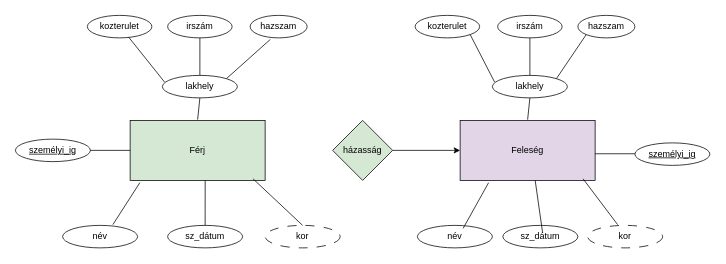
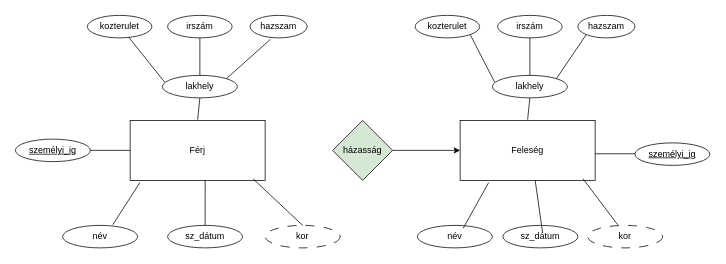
  <mxCell id="0" />
  <mxCell id="1" parent="0" />
- <mxCell id="2" value="Férj" style="rounded=0;whiteSpace=wrap;html=1;fillColor=#d5e8d4;" vertex="1" parent="1"><mxGeometry x="173" y="160" width="180" height="80" as="geometry" /></mxCell>
+ <mxCell id="2" value="Férj" style="rounded=0;whiteSpace=wrap;html=1;" vertex="1" parent="1"><mxGeometry x="173" y="160" width="180" height="80" as="geometry" /></mxCell>
  <mxCell id="3" value="házasság" style="rhombus;whiteSpace=wrap;html=1;fillColor=#d5e8d4;" vertex="1" parent="1"><mxGeometry x="443" y="160" width="80" height="80" as="geometry" /></mxCell>
  <mxCell id="4" value="" style="endArrow=classic;html=1;rounded=0;entryX=0;entryY=0.5;entryDx=0;entryDy=0;" edge="1" parent="1"><mxGeometry width="50" height="50" relative="1" as="geometry"><mxPoint x="523" y="200" as="sourcePoint" /><mxPoint x="613" y="200" as="targetPoint" /></mxGeometry></mxCell>
  <mxCell id="5" value="név" style="ellipse;whiteSpace=wrap;html=1;" vertex="1" parent="1"><mxGeometry y="300" width="100" height="30" as="geometry" x="83" /></mxCell>
  <mxCell id="6" value="sz_dátum" style="ellipse;whiteSpace=wrap;html=1;" vertex="1" parent="1"><mxGeometry x="223" y="300" width="100" height="30" as="geometry" /></mxCell>
  <mxCell id="7" value="kor" style="ellipse;whiteSpace=wrap;html=1;dashed=1;dashPattern=12 12;" vertex="1" parent="1"><mxGeometry x="353" y="300" width="100" height="30" as="geometry" /></mxCell>
  <mxCell id="8" value="&lt;u&gt;személyi_ig&lt;/u&gt;" style="ellipse;whiteSpace=wrap;html=1;" vertex="1" parent="1"><mxGeometry x="20" y="185" width="100" height="30" as="geometry" /></mxCell>
  <mxCell id="9" value="lakhely" style="ellipse;whiteSpace=wrap;html=1;" vertex="1" parent="1"><mxGeometry x="216" y="100" width="100" height="30" as="geometry" /></mxCell>
  <mxCell id="10" value="irszám" style="ellipse;whiteSpace=wrap;html=1;" vertex="1" parent="1"><mxGeometry x="223" y="20" width="86" height="30" as="geometry" /></mxCell>
  <mxCell id="11" value="kozterulet" style="ellipse;whiteSpace=wrap;html=1;" vertex="1" parent="1"><mxGeometry x="116" y="20" width="86" height="30" as="geometry" /></mxCell>
  <mxCell id="12" value="hazszam" style="ellipse;whiteSpace=wrap;html=1;" vertex="1" parent="1"><mxGeometry x="333" y="20" width="76" height="30" as="geometry" /></mxCell>
  <mxCell id="13" value="" style="endArrow=none;html=1;rounded=0;entryX=0.556;entryY=1;entryDx=0;entryDy=0;entryPerimeter=0;exitX=0.5;exitY=0;exitDx=0;exitDy=0;" edge="1" parent="1" target="2" source="6"><mxGeometry width="50" height="50" relative="1" as="geometry"><mxPoint x="283" y="310" as="sourcePoint" /><mxPoint x="333" y="260" as="targetPoint" /></mxGeometry></mxCell>
  <mxCell id="14" value="" style="endArrow=none;html=1;rounded=0;entryX=0.911;entryY=0.975;entryDx=0;entryDy=0;entryPerimeter=0;exitX=0.5;exitY=0;exitDx=0;exitDy=0;" edge="1" parent="1" target="2" source="7"><mxGeometry width="50" height="50" relative="1" as="geometry"><mxPoint x="403" y="280" as="sourcePoint" /><mxPoint x="453" y="230" as="targetPoint" /></mxGeometry></mxCell>
  <mxCell id="15" value="" style="endArrow=none;html=1;rounded=0;entryX=0.5;entryY=1;entryDx=0;entryDy=0;" edge="1" parent="1" target="9"><mxGeometry width="50" height="50" relative="1" as="geometry"><mxPoint x="263" y="159" as="sourcePoint" /><mxPoint x="313" y="110" as="targetPoint" /></mxGeometry></mxCell>
  <mxCell id="16" value="" style="endArrow=none;html=1;rounded=0;entryX=0.03;entryY=0.3;entryDx=0;entryDy=0;entryPerimeter=0;exitX=0.64;exitY=0.967;exitDx=0;exitDy=0;exitPerimeter=0;" edge="1" parent="1" target="9" source="11"><mxGeometry width="50" height="50" relative="1" as="geometry"><mxPoint x="183" y="80" as="sourcePoint" /><mxPoint x="233" y="30" as="targetPoint" /></mxGeometry></mxCell>
  <mxCell id="17" value="" style="endArrow=none;html=1;rounded=0;exitX=0.5;exitY=0;exitDx=0;exitDy=0;entryX=0.5;entryY=1;entryDx=0;entryDy=0;" edge="1" parent="1" source="9" target="10"><mxGeometry width="50" height="50" relative="1" as="geometry"><mxPoint x="223" y="100" as="sourcePoint" /><mxPoint x="273" y="50" as="targetPoint" /></mxGeometry></mxCell>
  <mxCell id="18" value="" style="endArrow=none;html=1;rounded=0;exitX=1;exitY=0;exitDx=0;exitDy=0;entryX=0.355;entryY=1.067;entryDx=0;entryDy=0;entryPerimeter=0;" edge="1" parent="1" source="9" target="12"><mxGeometry width="50" height="50" relative="1" as="geometry"><mxPoint x="313" y="120" as="sourcePoint" /><mxPoint x="363" y="70" as="targetPoint" /></mxGeometry></mxCell>
- <mxCell id="19" value="Feleség" style="rounded=0;whiteSpace=wrap;html=1;fillColor=#e1d5e7;" vertex="1" parent="1"><mxGeometry x="613" y="160" width="180" height="80" as="geometry" /></mxCell>
+ <mxCell id="19" value="Feleség" style="rounded=0;whiteSpace=wrap;html=1;" vertex="1" parent="1"><mxGeometry x="613" y="160" width="180" height="80" as="geometry" /></mxCell>
  <mxCell id="20" value="név" style="ellipse;whiteSpace=wrap;html=1;" vertex="1" parent="1"><mxGeometry x="556" y="300" width="100" height="30" as="geometry" /></mxCell>
  <mxCell id="21" value="sz_dátum" style="ellipse;whiteSpace=wrap;html=1;" vertex="1" parent="1"><mxGeometry x="670" y="300" width="100" height="30" as="geometry" /></mxCell>
  <mxCell id="22" value="kor" style="ellipse;whiteSpace=wrap;html=1;dashed=1;dashPattern=12 12;" vertex="1" parent="1"><mxGeometry x="783" y="300" width="100" height="30" as="geometry" /></mxCell>
  <mxCell id="23" value="&lt;u&gt;személyi_ig&lt;/u&gt;" style="ellipse;whiteSpace=wrap;html=1;" vertex="1" parent="1"><mxGeometry x="846" y="190" width="100" height="30" as="geometry" /></mxCell>
  <mxCell id="24" value="lakhely" style="ellipse;whiteSpace=wrap;html=1;" vertex="1" parent="1"><mxGeometry x="656" y="100" width="100" height="30" as="geometry" /></mxCell>
  <mxCell id="25" value="irszám" style="ellipse;whiteSpace=wrap;html=1;" vertex="1" parent="1"><mxGeometry x="663" y="20" width="86" height="30" as="geometry" /></mxCell>
  <mxCell id="26" value="kozterulet" style="ellipse;whiteSpace=wrap;html=1;" vertex="1" parent="1"><mxGeometry x="553" y="20" width="86" height="30" as="geometry" /></mxCell>
  <mxCell id="27" value="hazszam" style="ellipse;whiteSpace=wrap;html=1;" vertex="1" parent="1"><mxGeometry x="770" y="20" width="76" height="30" as="geometry" /></mxCell>
  <mxCell id="28" value="" style="endArrow=none;html=1;rounded=0;entryX=0.211;entryY=1.038;entryDx=0;entryDy=0;entryPerimeter=0;exitX=0.61;exitY=0.133;exitDx=0;exitDy=0;exitPerimeter=0;" edge="1" parent="1" source="20" target="19"><mxGeometry width="50" height="50" relative="1" as="geometry"><mxPoint x="623" y="290" as="sourcePoint" /><mxPoint x="673" y="240" as="targetPoint" /></mxGeometry></mxCell>
  <mxCell id="29" value="" style="endArrow=none;html=1;rounded=0;entryX=0.556;entryY=1;entryDx=0;entryDy=0;entryPerimeter=0;" edge="1" parent="1" target="19"><mxGeometry width="50" height="50" relative="1" as="geometry"><mxPoint x="723" y="310" as="sourcePoint" /><mxPoint x="773" y="260" as="targetPoint" /></mxGeometry></mxCell>
  <mxCell id="30" value="" style="endArrow=none;html=1;rounded=0;entryX=0.911;entryY=0.975;entryDx=0;entryDy=0;entryPerimeter=0;exitX=0.4;exitY=-0.033;exitDx=0;exitDy=0;exitPerimeter=0;" edge="1" parent="1" target="19" source="22"><mxGeometry width="50" height="50" relative="1" as="geometry"><mxPoint x="843" y="290" as="sourcePoint" /><mxPoint x="893" y="240" as="targetPoint" /></mxGeometry></mxCell>
  <mxCell id="31" value="" style="endArrow=none;html=1;rounded=0;entryX=0.5;entryY=1;entryDx=0;entryDy=0;" edge="1" parent="1" target="24"><mxGeometry width="50" height="50" relative="1" as="geometry"><mxPoint x="703" y="159" as="sourcePoint" /><mxPoint x="753" y="110" as="targetPoint" /></mxGeometry></mxCell>
  <mxCell id="32" value="" style="endArrow=none;html=1;rounded=0;entryX=0.03;entryY=0.3;entryDx=0;entryDy=0;entryPerimeter=0;exitX=1;exitY=1;exitDx=0;exitDy=0;" edge="1" parent="1" source="26" target="24"><mxGeometry width="50" height="50" relative="1" as="geometry"><mxPoint x="623" y="80" as="sourcePoint" /><mxPoint x="673" y="30" as="targetPoint" /></mxGeometry></mxCell>
  <mxCell id="33" value="" style="endArrow=none;html=1;rounded=0;exitX=0.5;exitY=0;exitDx=0;exitDy=0;entryX=0.5;entryY=1;entryDx=0;entryDy=0;" edge="1" parent="1" source="24" target="25"><mxGeometry width="50" height="50" relative="1" as="geometry"><mxPoint x="663" y="100" as="sourcePoint" /><mxPoint x="713" y="50" as="targetPoint" /></mxGeometry></mxCell>
  <mxCell id="34" value="" style="endArrow=none;html=1;rounded=0;exitX=1;exitY=0;exitDx=0;exitDy=0;entryX=0;entryY=1;entryDx=0;entryDy=0;" edge="1" parent="1" source="24" target="27"><mxGeometry width="50" height="50" relative="1" as="geometry"><mxPoint x="753" y="120" as="sourcePoint" /><mxPoint x="803" y="70" as="targetPoint" /></mxGeometry></mxCell>
  <mxCell id="35" value="" style="endArrow=none;html=1;rounded=0;entryX=0;entryY=0.5;entryDx=0;entryDy=0;" edge="1" parent="1" target="2"><mxGeometry width="50" height="50" relative="1" as="geometry"><mxPoint x="120" y="200" as="sourcePoint" /><mxPoint x="170" y="150" as="targetPoint" /></mxGeometry></mxCell>
  <mxCell id="36" value="" style="endArrow=none;html=1;rounded=0;entryX=0;entryY=0.5;entryDx=0;entryDy=0;" edge="1" parent="1"><mxGeometry width="50" height="50" relative="1" as="geometry"><mxPoint x="793" y="204.5" as="sourcePoint" /><mxPoint x="846" y="204.5" as="targetPoint" /></mxGeometry></mxCell>
  <mxCell id="37" value="" style="endArrow=none;html=1;rounded=0;entryX=0.072;entryY=1.038;entryDx=0;entryDy=0;entryPerimeter=0;exitX=0.67;exitY=-0.033;exitDx=0;exitDy=0;exitPerimeter=0;" edge="1" parent="1" source="5" target="2"><mxGeometry width="50" height="50" relative="1" as="geometry"><mxPoint x="163" y="280" as="sourcePoint" /><mxPoint x="213" y="230" as="targetPoint" /></mxGeometry></mxCell>
